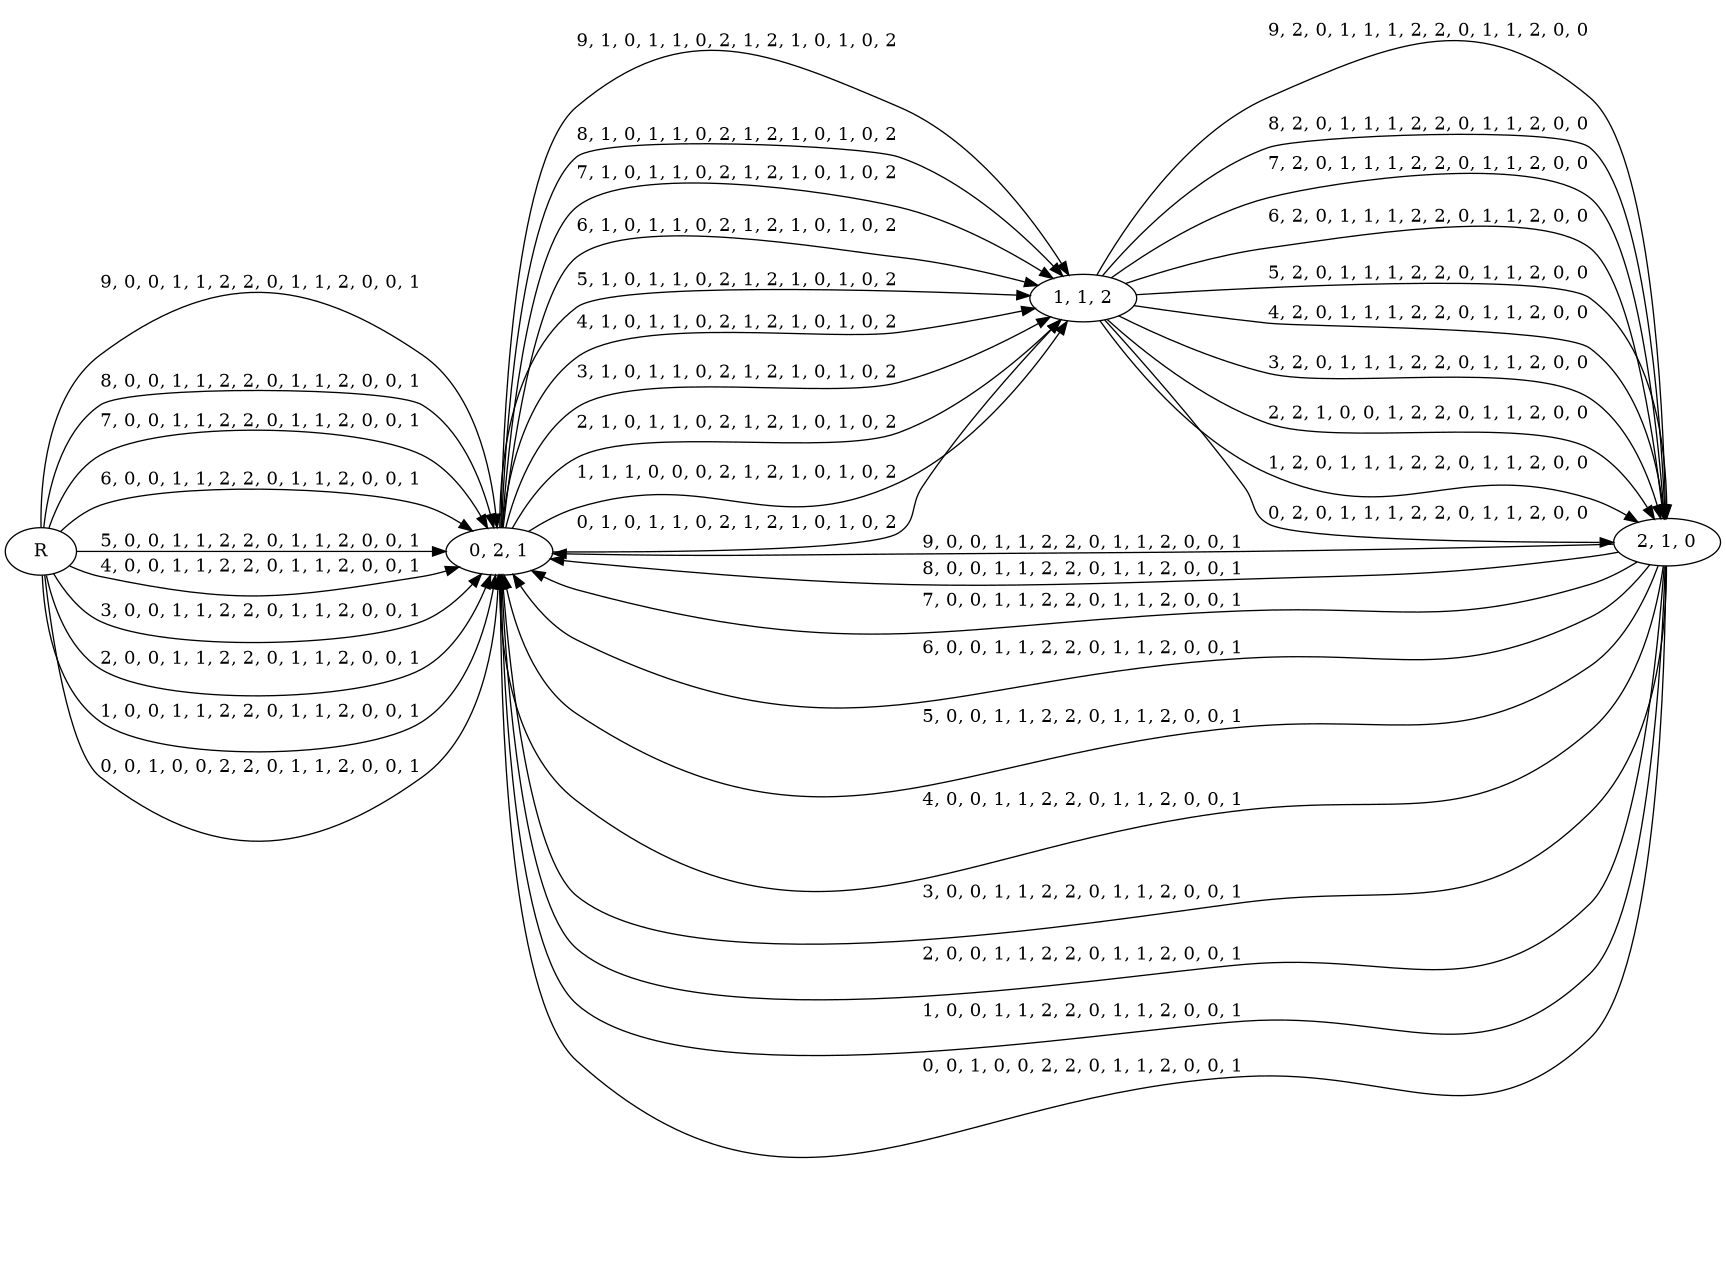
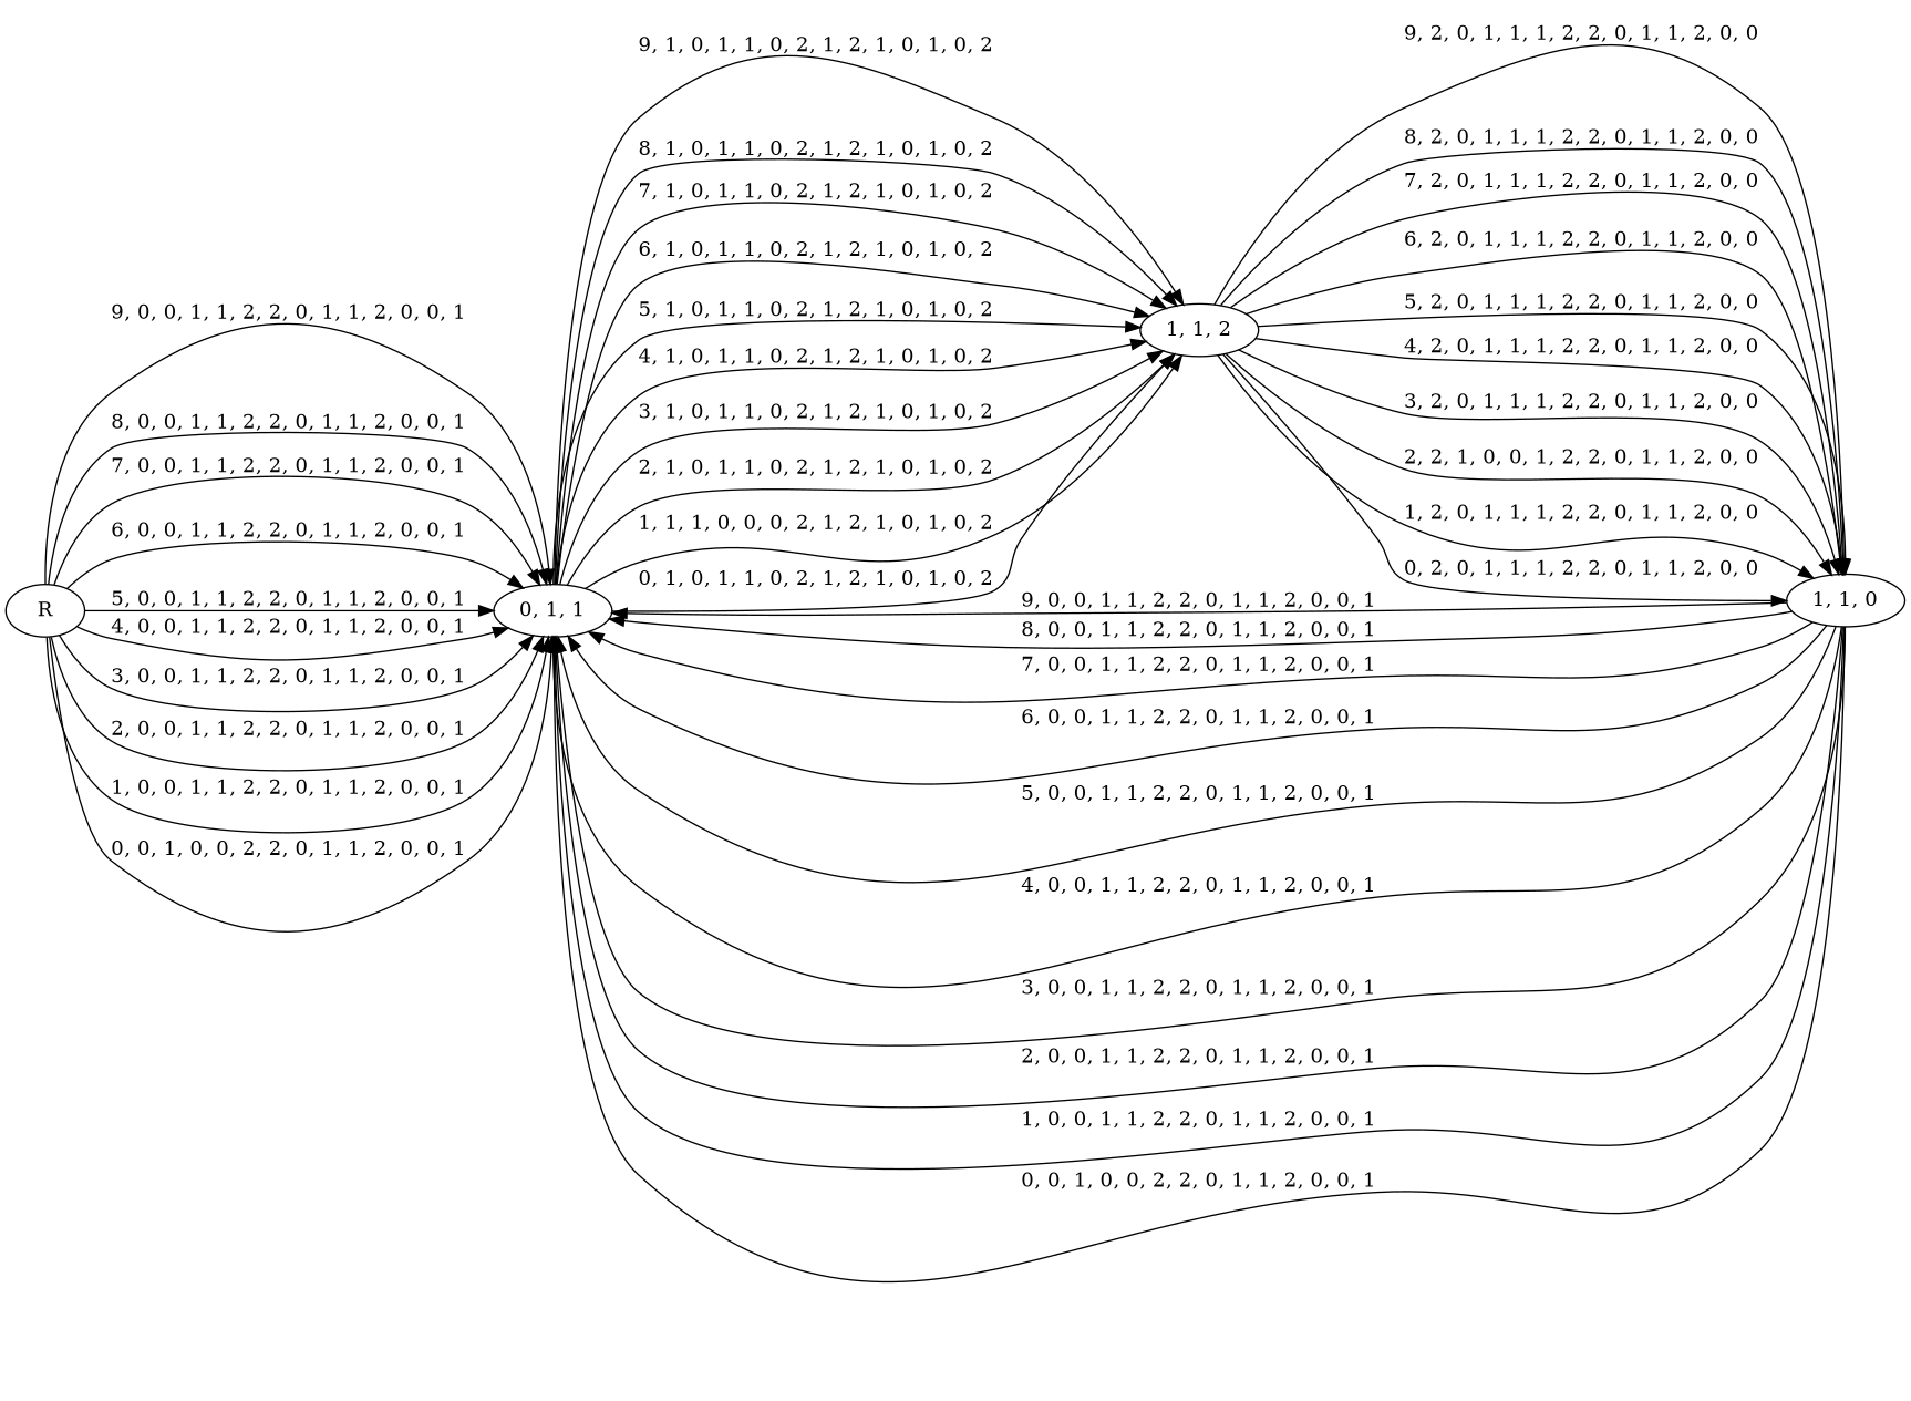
  digraph {
    rankdir=LR
    n1 [label=R]
-   n2 [label="0, 2, 1"]
+   n2 [label="0, 1, 1"]
    n3 [label="1, 1, 2"]
-   n4 [label="2, 1, 0"]
+   n4 [label="1, 1, 0"]
    n1 -> n2 [label="9, 0, 0, 1, 1, 2, 2, 0, 1, 1, 2, 0, 0, 1"]
    n1 -> n2 [label="8, 0, 0, 1, 1, 2, 2, 0, 1, 1, 2, 0, 0, 1"]
    n1 -> n2 [label="7, 0, 0, 1, 1, 2, 2, 0, 1, 1, 2, 0, 0, 1"]
    n1 -> n2 [label="6, 0, 0, 1, 1, 2, 2, 0, 1, 1, 2, 0, 0, 1"]
    n1 -> n2 [label="5, 0, 0, 1, 1, 2, 2, 0, 1, 1, 2, 0, 0, 1"]
    n1 -> n2 [label="4, 0, 0, 1, 1, 2, 2, 0, 1, 1, 2, 0, 0, 1"]
    n1 -> n2 [label="3, 0, 0, 1, 1, 2, 2, 0, 1, 1, 2, 0, 0, 1"]
    n1 -> n2 [label="2, 0, 0, 1, 1, 2, 2, 0, 1, 1, 2, 0, 0, 1"]
    n1 -> n2 [label="1, 0, 0, 1, 1, 2, 2, 0, 1, 1, 2, 0, 0, 1"]
    n1 -> n2 [label="0, 0, 1, 0, 0, 2, 2, 0, 1, 1, 2, 0, 0, 1"]
    n2 -> n3 [label="9, 1, 0, 1, 1, 0, 2, 1, 2, 1, 0, 1, 0, 2"]
    n2 -> n3 [label="8, 1, 0, 1, 1, 0, 2, 1, 2, 1, 0, 1, 0, 2"]
    n2 -> n3 [label="7, 1, 0, 1, 1, 0, 2, 1, 2, 1, 0, 1, 0, 2"]
    n2 -> n3 [label="6, 1, 0, 1, 1, 0, 2, 1, 2, 1, 0, 1, 0, 2"]
    n2 -> n3 [label="5, 1, 0, 1, 1, 0, 2, 1, 2, 1, 0, 1, 0, 2"]
    n2 -> n3 [label="4, 1, 0, 1, 1, 0, 2, 1, 2, 1, 0, 1, 0, 2"]
    n2 -> n3 [label="3, 1, 0, 1, 1, 0, 2, 1, 2, 1, 0, 1, 0, 2"]
    n2 -> n3 [label="2, 1, 0, 1, 1, 0, 2, 1, 2, 1, 0, 1, 0, 2"]
    n2 -> n3 [label="1, 1, 1, 0, 0, 0, 2, 1, 2, 1, 0, 1, 0, 2"]
    n2 -> n3 [label="0, 1, 0, 1, 1, 0, 2, 1, 2, 1, 0, 1, 0, 2"]
    n3 -> n4 [label="9, 2, 0, 1, 1, 1, 2, 2, 0, 1, 1, 2, 0, 0"]
    n3 -> n4 [label="8, 2, 0, 1, 1, 1, 2, 2, 0, 1, 1, 2, 0, 0"]
    n3 -> n4 [label="7, 2, 0, 1, 1, 1, 2, 2, 0, 1, 1, 2, 0, 0"]
    n3 -> n4 [label="6, 2, 0, 1, 1, 1, 2, 2, 0, 1, 1, 2, 0, 0"]
    n3 -> n4 [label="5, 2, 0, 1, 1, 1, 2, 2, 0, 1, 1, 2, 0, 0"]
    n3 -> n4 [label="4, 2, 0, 1, 1, 1, 2, 2, 0, 1, 1, 2, 0, 0"]
    n3 -> n4 [label="3, 2, 0, 1, 1, 1, 2, 2, 0, 1, 1, 2, 0, 0"]
    n3 -> n4 [label="2, 2, 1, 0, 0, 1, 2, 2, 0, 1, 1, 2, 0, 0"]
    n3 -> n4 [label="1, 2, 0, 1, 1, 1, 2, 2, 0, 1, 1, 2, 0, 0"]
    n3 -> n4 [label="0, 2, 0, 1, 1, 1, 2, 2, 0, 1, 1, 2, 0, 0"]
    n4 -> n2 [label="9, 0, 0, 1, 1, 2, 2, 0, 1, 1, 2, 0, 0, 1"]
    n4 -> n2 [label="8, 0, 0, 1, 1, 2, 2, 0, 1, 1, 2, 0, 0, 1"]
    n4 -> n2 [label="7, 0, 0, 1, 1, 2, 2, 0, 1, 1, 2, 0, 0, 1"]
    n4 -> n2 [label="6, 0, 0, 1, 1, 2, 2, 0, 1, 1, 2, 0, 0, 1"]
    n4 -> n2 [label="5, 0, 0, 1, 1, 2, 2, 0, 1, 1, 2, 0, 0, 1"]
    n4 -> n2 [label="4, 0, 0, 1, 1, 2, 2, 0, 1, 1, 2, 0, 0, 1"]
    n4 -> n2 [label="3, 0, 0, 1, 1, 2, 2, 0, 1, 1, 2, 0, 0, 1"]
    n4 -> n2 [label="2, 0, 0, 1, 1, 2, 2, 0, 1, 1, 2, 0, 0, 1"]
    n4 -> n2 [label="1, 0, 0, 1, 1, 2, 2, 0, 1, 1, 2, 0, 0, 1"]
    n4 -> n2 [label="0, 0, 1, 0, 0, 2, 2, 0, 1, 1, 2, 0, 0, 1"]
  }
